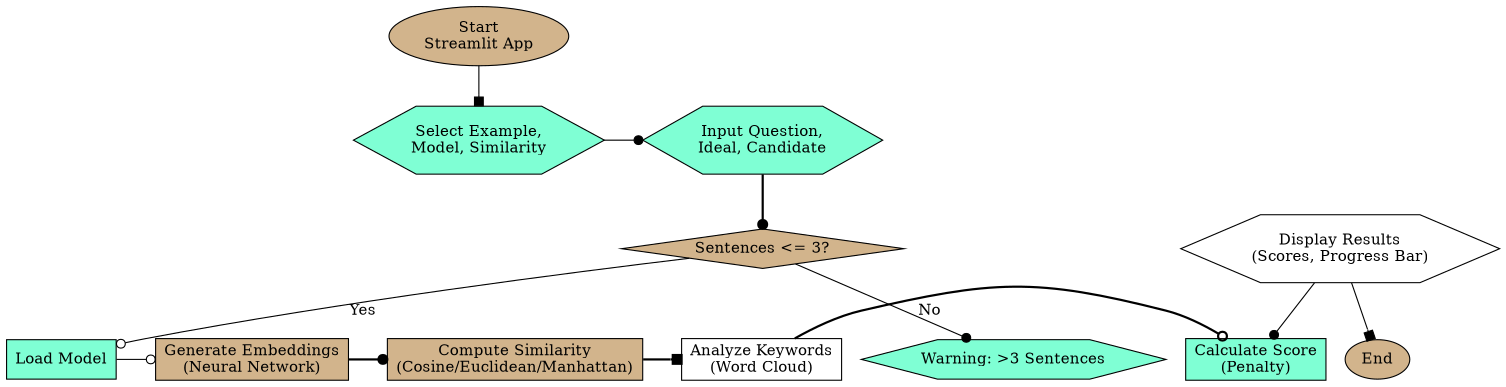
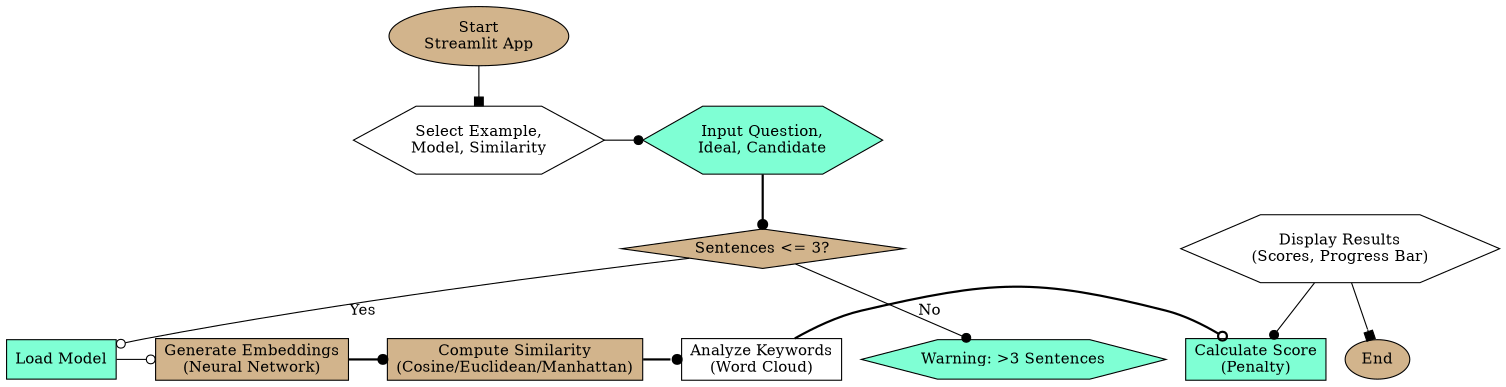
  digraph {
    rankdir=TB
    node [fillcolor=tan shape=rectangle style=filled]
    edge [arrowhead=dot style=solid]
-   n1 [fillcolor=aquamarine label="Select Example,\nModel, Similarity" shape=hexagon]
+   n1 [fillcolor=white label="Select Example,\nModel, Similarity" shape=hexagon]
    n2 [fillcolor=aquamarine label="Input Question,\nIdeal, Candidate" shape=hexagon]
    n3 [fillcolor=aquamarine label="Load Model"]
    n4 [label="Generate Embeddings\n(Neural Network)"]
    n5 [label="Compute Similarity\n(Cosine/Euclidean/Manhattan)"]
    n6 [fillcolor=white label="Analyze Keywords\n(Word Cloud)"]
    n7 [fillcolor=aquamarine label="Calculate Score\n(Penalty)"]
    n8 [label="Sentences <= 3?" shape=diamond]
    n9 [label="Start\nStreamlit App" shape=oval]
    n10 [fillcolor=aquamarine label="Warning: >3 Sentences" shape=hexagon]
    n11 [fillcolor=white label="Display Results\n(Scores, Progress Bar)" shape=hexagon]
    n12 [label=End shape=oval]
    subgraph sub_1 {
      rank=same
      n1
      n2
    }
    subgraph sub_2 {
      rank=same
      n3
      n4
      n5
      n6
      n7
    }
    n1 -> n2
    n2 -> n8 [style=bold]
    n3 -> n4 [arrowhead=odot]
    n4 -> n5 [style=bold]
-   n5 -> n6 [arrowhead=box style=bold]
+   n5 -> n6 [style=bold]
    n6 -> n7 [arrowhead=odot style=bold]
    n8 -> n3 [arrowhead=odot label=Yes]
    n8 -> n10 [label=No]
    n9 -> n1 [arrowhead=box]
    n11 -> n7
    n11 -> n12 [arrowhead=box]
  }
